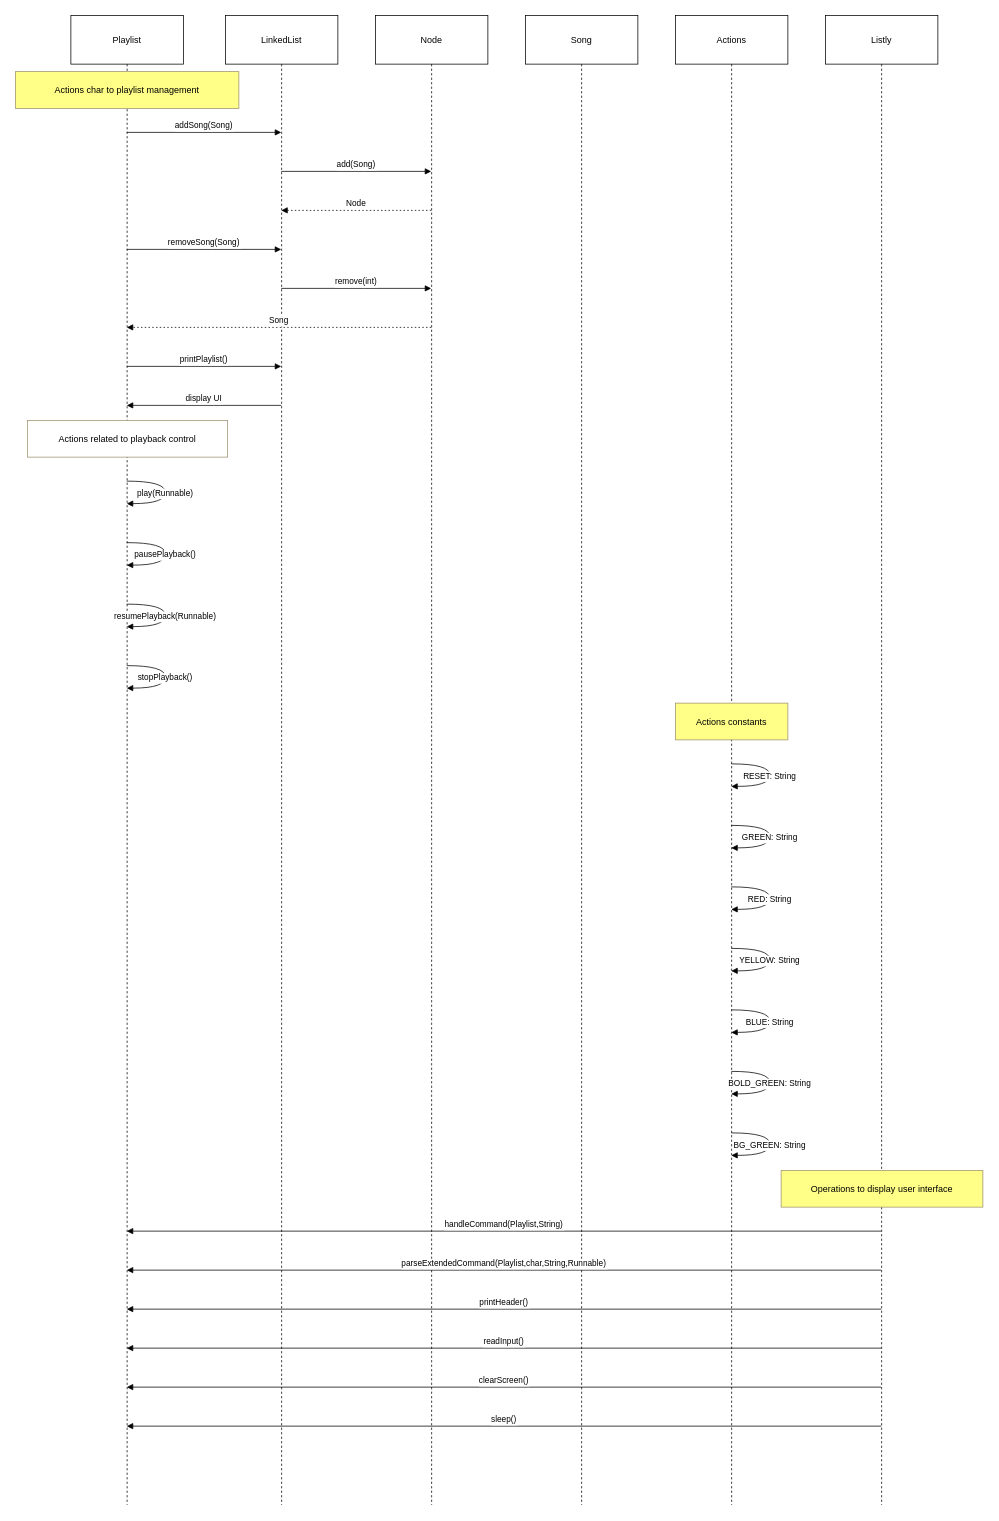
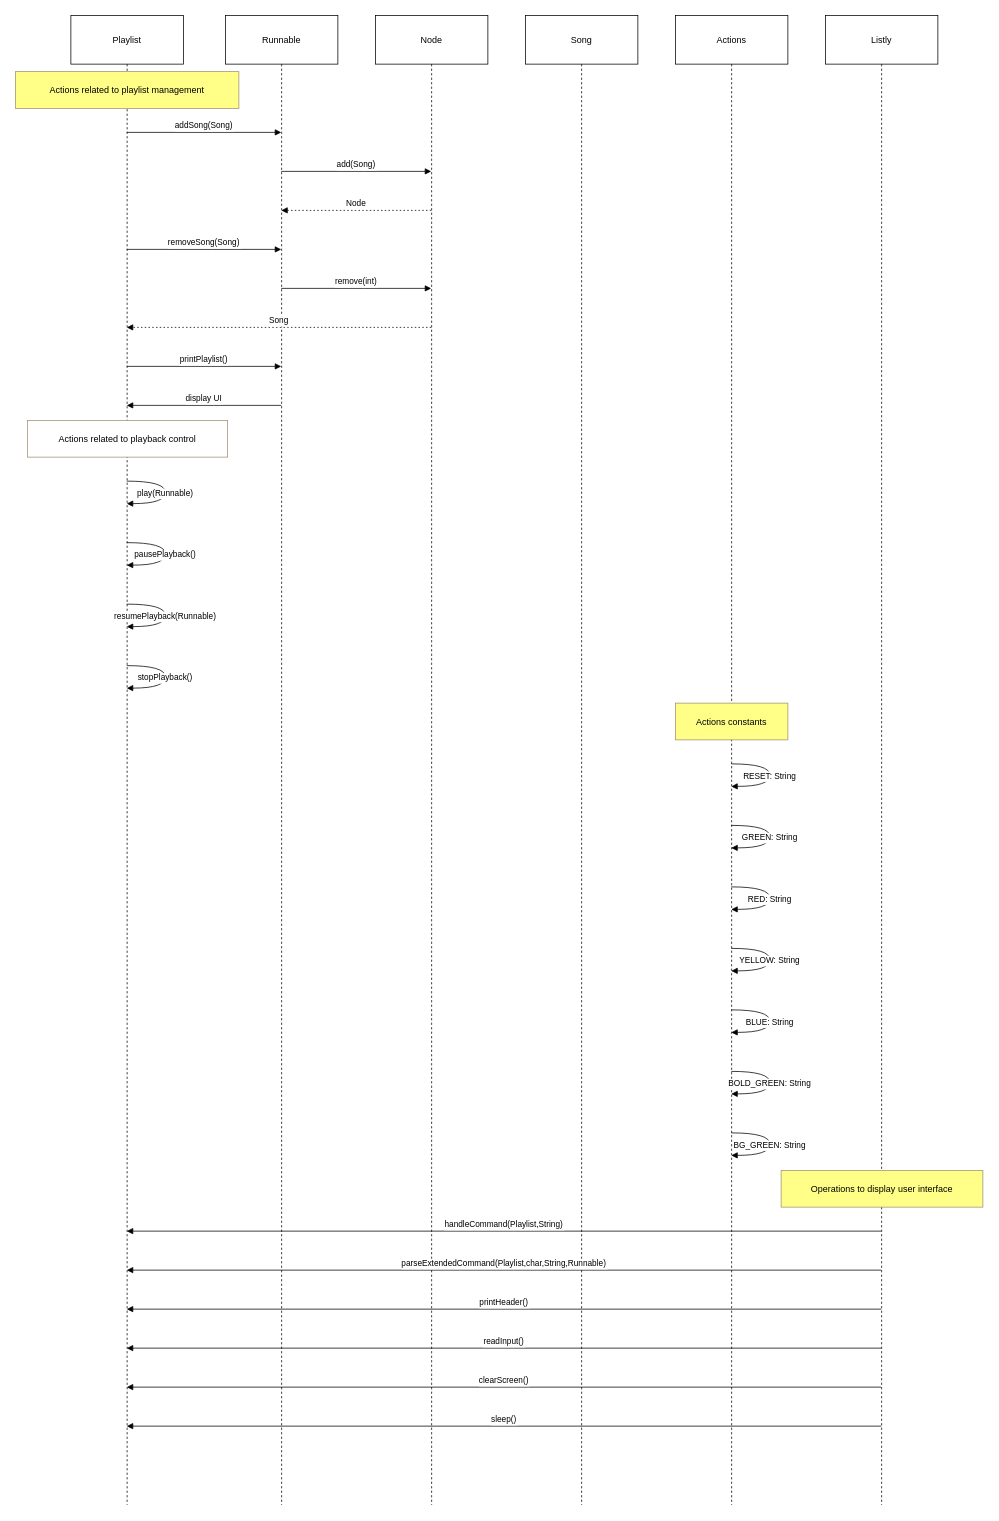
  <mxCell id="0" />
  <mxCell id="1" parent="0" />
  <mxCell id="2" value="Playlist" style="shape=umlLifeline;perimeter=lifelinePerimeter;whiteSpace=wrap;container=1;dropTarget=0;collapsible=0;recursiveResize=0;outlineConnect=0;portConstraint=eastwest;newEdgeStyle={&quot;edgeStyle&quot;:&quot;elbowEdgeStyle&quot;,&quot;elbow&quot;:&quot;vertical&quot;,&quot;curved&quot;:0,&quot;rounded&quot;:0};size=65;" vertex="1" parent="1"><mxGeometry width="150" height="1986" as="geometry" x="94" y="20" /></mxCell>
- <mxCell id="3" value="LinkedList" style="shape=umlLifeline;perimeter=lifelinePerimeter;whiteSpace=wrap;container=1;dropTarget=0;collapsible=0;recursiveResize=0;outlineConnect=0;portConstraint=eastwest;newEdgeStyle={&quot;edgeStyle&quot;:&quot;elbowEdgeStyle&quot;,&quot;elbow&quot;:&quot;vertical&quot;,&quot;curved&quot;:0,&quot;rounded&quot;:0};size=65;" vertex="1" parent="1"><mxGeometry x="300" width="150" height="1986" as="geometry" y="20" /></mxCell>
+ <mxCell id="3" value="Runnable" style="shape=umlLifeline;perimeter=lifelinePerimeter;whiteSpace=wrap;container=1;dropTarget=0;collapsible=0;recursiveResize=0;outlineConnect=0;portConstraint=eastwest;newEdgeStyle={&quot;edgeStyle&quot;:&quot;elbowEdgeStyle&quot;,&quot;elbow&quot;:&quot;vertical&quot;,&quot;curved&quot;:0,&quot;rounded&quot;:0};size=65;" vertex="1" parent="1"><mxGeometry x="300" width="150" height="1986" as="geometry" y="20" /></mxCell>
  <mxCell id="4" value="Node" style="shape=umlLifeline;perimeter=lifelinePerimeter;whiteSpace=wrap;container=1;dropTarget=0;collapsible=0;recursiveResize=0;outlineConnect=0;portConstraint=eastwest;newEdgeStyle={&quot;edgeStyle&quot;:&quot;elbowEdgeStyle&quot;,&quot;elbow&quot;:&quot;vertical&quot;,&quot;curved&quot;:0,&quot;rounded&quot;:0};size=65;" vertex="1" parent="1"><mxGeometry x="500" width="150" height="1986" as="geometry" y="20" /></mxCell>
  <mxCell id="5" value="Song" style="shape=umlLifeline;perimeter=lifelinePerimeter;whiteSpace=wrap;container=1;dropTarget=0;collapsible=0;recursiveResize=0;outlineConnect=0;portConstraint=eastwest;newEdgeStyle={&quot;edgeStyle&quot;:&quot;elbowEdgeStyle&quot;,&quot;elbow&quot;:&quot;vertical&quot;,&quot;curved&quot;:0,&quot;rounded&quot;:0};size=65;" vertex="1" parent="1"><mxGeometry x="700" width="150" height="1986" as="geometry" y="20" /></mxCell>
  <mxCell id="6" value="Actions" style="shape=umlLifeline;perimeter=lifelinePerimeter;whiteSpace=wrap;container=1;dropTarget=0;collapsible=0;recursiveResize=0;outlineConnect=0;portConstraint=eastwest;newEdgeStyle={&quot;edgeStyle&quot;:&quot;elbowEdgeStyle&quot;,&quot;elbow&quot;:&quot;vertical&quot;,&quot;curved&quot;:0,&quot;rounded&quot;:0};size=65;" vertex="1" parent="1"><mxGeometry x="900" width="150" height="1986" as="geometry" y="20" /></mxCell>
  <mxCell id="7" value="Listly" style="shape=umlLifeline;perimeter=lifelinePerimeter;whiteSpace=wrap;container=1;dropTarget=0;collapsible=0;recursiveResize=0;outlineConnect=0;portConstraint=eastwest;newEdgeStyle={&quot;edgeStyle&quot;:&quot;elbowEdgeStyle&quot;,&quot;elbow&quot;:&quot;vertical&quot;,&quot;curved&quot;:0,&quot;rounded&quot;:0};size=65;" vertex="1" parent="1"><mxGeometry x="1100" width="150" height="1986" as="geometry" y="20" /></mxCell>
  <mxCell id="8" value="addSong(Song)" style="verticalAlign=bottom;edgeStyle=elbowEdgeStyle;elbow=vertical;curved=0;rounded=0;endArrow=block;" edge="1" parent="1" source="2" target="3"><mxGeometry relative="1" as="geometry"><Array as="points"><mxPoint x="281" y="176" /></Array></mxGeometry></mxCell>
  <mxCell id="9" value="add(Song)" style="verticalAlign=bottom;edgeStyle=elbowEdgeStyle;elbow=vertical;curved=0;rounded=0;endArrow=block;" edge="1" parent="1" source="3" target="4"><mxGeometry relative="1" as="geometry"><Array as="points"><mxPoint x="484" y="228" /></Array></mxGeometry></mxCell>
  <mxCell id="10" value="Node" style="verticalAlign=bottom;edgeStyle=elbowEdgeStyle;elbow=vertical;curved=0;rounded=0;dashed=1;dashPattern=2 3;endArrow=block;" edge="1" parent="1" source="4" target="3"><mxGeometry relative="1" as="geometry"><Array as="points"><mxPoint x="487" y="280" /></Array></mxGeometry></mxCell>
  <mxCell id="11" value="removeSong(Song)" style="verticalAlign=bottom;edgeStyle=elbowEdgeStyle;elbow=vertical;curved=0;rounded=0;endArrow=block;" edge="1" parent="1" source="2" target="3"><mxGeometry relative="1" as="geometry"><Array as="points"><mxPoint x="281" y="332" /></Array></mxGeometry></mxCell>
  <mxCell id="12" value="remove(int)" style="verticalAlign=bottom;edgeStyle=elbowEdgeStyle;elbow=vertical;curved=0;rounded=0;endArrow=block;" edge="1" parent="1" source="3" target="4"><mxGeometry relative="1" as="geometry"><Array as="points"><mxPoint x="484" y="384" /></Array></mxGeometry></mxCell>
  <mxCell id="13" value="Song" style="verticalAlign=bottom;edgeStyle=elbowEdgeStyle;elbow=vertical;curved=0;rounded=0;dashed=1;dashPattern=2 3;endArrow=block;" edge="1" parent="1" source="4" target="2"><mxGeometry relative="1" as="geometry"><Array as="points"><mxPoint x="384" y="436" /></Array></mxGeometry></mxCell>
  <mxCell id="14" value="printPlaylist()" style="verticalAlign=bottom;edgeStyle=elbowEdgeStyle;elbow=vertical;curved=0;rounded=0;endArrow=block;" edge="1" parent="1" source="2" target="3"><mxGeometry relative="1" as="geometry"><Array as="points"><mxPoint x="281" y="488" /></Array></mxGeometry></mxCell>
  <mxCell id="15" value="display UI" style="verticalAlign=bottom;edgeStyle=elbowEdgeStyle;elbow=vertical;curved=0;rounded=0;endArrow=block;" edge="1" parent="1" source="3" target="2"><mxGeometry relative="1" as="geometry"><Array as="points"><mxPoint x="284" y="540" /></Array></mxGeometry></mxCell>
  <mxCell id="16" value="play(Runnable)" style="curved=1;endArrow=block;" edge="1" parent="1" source="2" target="2"><mxGeometry relative="1" as="geometry"><Array as="points"><mxPoint x="220" y="641" /><mxPoint x="220" y="671" /></Array></mxGeometry></mxCell>
  <mxCell id="17" value="pausePlayback()" style="curved=1;endArrow=block;" edge="1" parent="1" source="2" target="2"><mxGeometry relative="1" as="geometry"><Array as="points"><mxPoint x="220" y="723" /><mxPoint x="220" y="753" /></Array></mxGeometry></mxCell>
  <mxCell id="18" value="resumePlayback(Runnable)" style="curved=1;endArrow=block;" edge="1" parent="1" source="2" target="2"><mxGeometry relative="1" as="geometry"><Array as="points"><mxPoint x="220" y="805" /><mxPoint x="220" y="835" /></Array></mxGeometry></mxCell>
  <mxCell id="19" value="stopPlayback()" style="curved=1;endArrow=block;" edge="1" parent="1" source="2" target="2"><mxGeometry relative="1" as="geometry"><Array as="points"><mxPoint x="220" y="887" /><mxPoint x="220" y="917" /></Array></mxGeometry></mxCell>
  <mxCell id="20" value="RESET: String" style="curved=1;endArrow=block;" edge="1" parent="1" source="6" target="6"><mxGeometry relative="1" as="geometry"><Array as="points"><mxPoint x="1026" y="1018" /><mxPoint x="1026" y="1048" /></Array></mxGeometry></mxCell>
  <mxCell id="21" value="GREEN: String" style="curved=1;endArrow=block;" edge="1" parent="1" source="6" target="6"><mxGeometry relative="1" as="geometry"><Array as="points"><mxPoint x="1026" y="1100" /><mxPoint x="1026" y="1130" /></Array></mxGeometry></mxCell>
  <mxCell id="22" value="RED: String" style="curved=1;endArrow=block;" edge="1" parent="1" source="6" target="6"><mxGeometry relative="1" as="geometry"><Array as="points"><mxPoint x="1026" y="1182" /><mxPoint x="1026" y="1212" /></Array></mxGeometry></mxCell>
  <mxCell id="23" value="YELLOW: String" style="curved=1;endArrow=block;" edge="1" parent="1" source="6" target="6"><mxGeometry relative="1" as="geometry"><Array as="points"><mxPoint x="1026" y="1264" /><mxPoint x="1026" y="1294" /></Array></mxGeometry></mxCell>
  <mxCell id="24" value="BLUE: String" style="curved=1;endArrow=block;" edge="1" parent="1" source="6" target="6"><mxGeometry relative="1" as="geometry"><Array as="points"><mxPoint x="1026" y="1346" /><mxPoint x="1026" y="1376" /></Array></mxGeometry></mxCell>
  <mxCell id="25" value="BOLD_GREEN: String" style="curved=1;endArrow=block;" edge="1" parent="1" source="6" target="6"><mxGeometry relative="1" as="geometry"><Array as="points"><mxPoint x="1026" y="1428" /><mxPoint x="1026" y="1458" /></Array></mxGeometry></mxCell>
  <mxCell id="26" value="BG_GREEN: String" style="curved=1;endArrow=block;" edge="1" parent="1" source="6" target="6"><mxGeometry relative="1" as="geometry"><Array as="points"><mxPoint x="1026" y="1510" /><mxPoint x="1026" y="1540" /></Array></mxGeometry></mxCell>
  <mxCell id="27" value="handleCommand(Playlist,String)" style="verticalAlign=bottom;edgeStyle=elbowEdgeStyle;elbow=vertical;curved=0;rounded=0;endArrow=block;" edge="1" parent="1" source="7" target="2"><mxGeometry relative="1" as="geometry"><Array as="points"><mxPoint x="684" y="1641" /></Array></mxGeometry></mxCell>
  <mxCell id="28" value="parseExtendedCommand(Playlist,char,String,Runnable)" style="verticalAlign=bottom;edgeStyle=elbowEdgeStyle;elbow=vertical;curved=0;rounded=0;endArrow=block;" edge="1" parent="1" source="7" target="2"><mxGeometry relative="1" as="geometry"><Array as="points"><mxPoint x="684" y="1693" /></Array></mxGeometry></mxCell>
  <mxCell id="29" value="printHeader()" style="verticalAlign=bottom;edgeStyle=elbowEdgeStyle;elbow=vertical;curved=0;rounded=0;endArrow=block;" edge="1" parent="1" source="7" target="2"><mxGeometry relative="1" as="geometry"><Array as="points"><mxPoint x="684" y="1745" /></Array></mxGeometry></mxCell>
  <mxCell id="30" value="readInput()" style="verticalAlign=bottom;edgeStyle=elbowEdgeStyle;elbow=vertical;curved=0;rounded=0;endArrow=block;" edge="1" parent="1" source="7" target="2"><mxGeometry relative="1" as="geometry"><Array as="points"><mxPoint x="684" y="1797" /></Array></mxGeometry></mxCell>
  <mxCell id="31" value="clearScreen()" style="verticalAlign=bottom;edgeStyle=elbowEdgeStyle;elbow=vertical;curved=0;rounded=0;endArrow=block;" edge="1" parent="1" source="7" target="2"><mxGeometry relative="1" as="geometry"><Array as="points"><mxPoint x="684" y="1849" /></Array></mxGeometry></mxCell>
  <mxCell id="32" value="sleep()" style="verticalAlign=bottom;edgeStyle=elbowEdgeStyle;elbow=vertical;curved=0;rounded=0;endArrow=block;" edge="1" parent="1" source="7" target="2"><mxGeometry relative="1" as="geometry"><Array as="points"><mxPoint x="684" y="1901" /></Array></mxGeometry></mxCell>
- <mxCell id="33" value="Actions char to playlist management" style="fillColor=#ffff88;strokeColor=#9E916F;" vertex="1" parent="1"><mxGeometry x="20" y="95" width="298" height="49" as="geometry" /></mxCell>
+ <mxCell id="33" value="Actions related to playlist management" style="fillColor=#ffff88;strokeColor=#9E916F;" vertex="1" parent="1"><mxGeometry x="20" y="95" width="298" height="49" as="geometry" /></mxCell>
  <mxCell id="34" value="Actions related to playback control" style="fillColor=#ffffff;strokeColor=#9E916F;" vertex="1" parent="1"><mxGeometry x="36" y="560" width="267" height="49" as="geometry" /></mxCell>
  <mxCell id="35" value="Actions constants" style="fillColor=#ffff88;strokeColor=#9E916F;" vertex="1" parent="1"><mxGeometry x="900" y="937" width="150" height="49" as="geometry" /></mxCell>
  <mxCell id="36" value="Operations to display user interface" style="fillColor=#ffff88;strokeColor=#9E916F;" vertex="1" parent="1"><mxGeometry x="1041" y="1560" width="269" height="49" as="geometry" /></mxCell>
